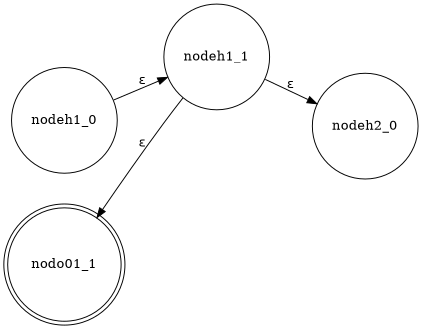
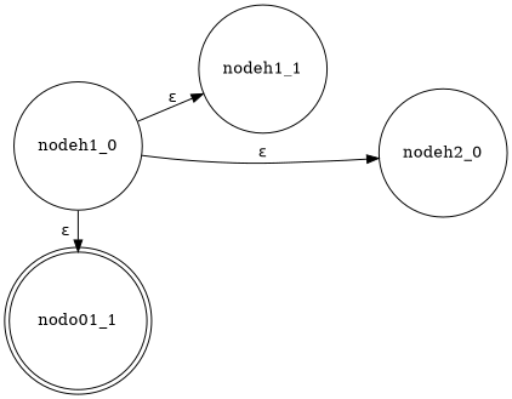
  digraph {
    rankdir=LR
    node [shape=circle]
    nodeh1_0
    nodeh1_1
    nodeh2_0
    nodo01_1 [shape=doublecircle]
    nodeh1_0 -> nodeh1_1 [label="ε"]
-   nodeh1_1 -> nodeh2_0 [label="ε"]
-   nodeh1_1 -> nodo01_1 [constraint=false label="ε"]
+   nodeh1_0 -> nodeh2_0 [label="ε"]
+   nodeh1_0 -> nodo01_1 [constraint=false label="ε"]
  }
